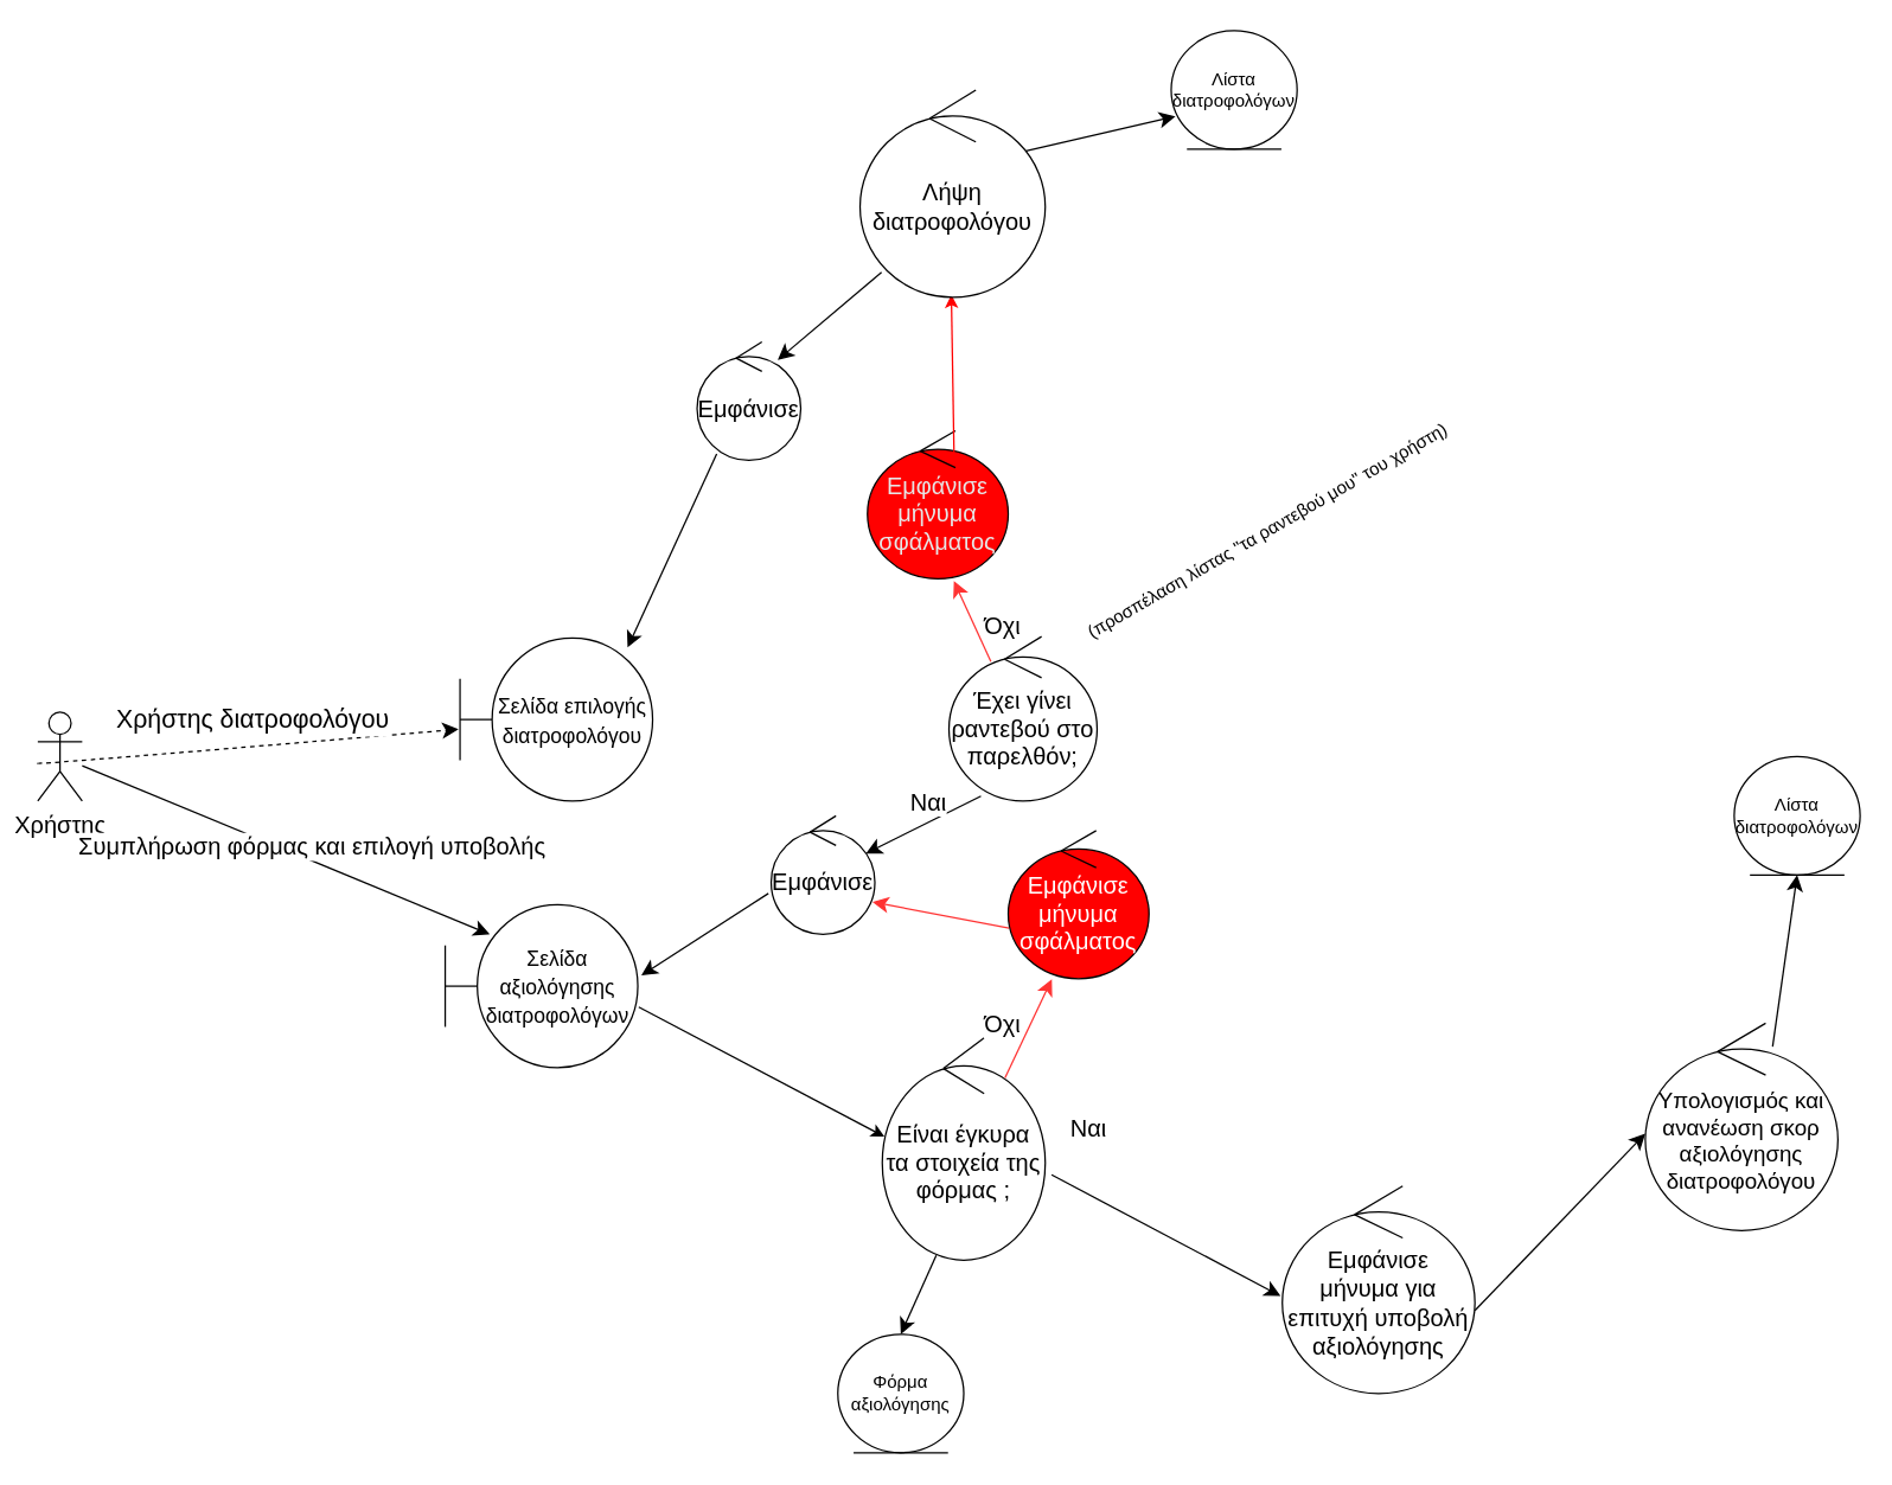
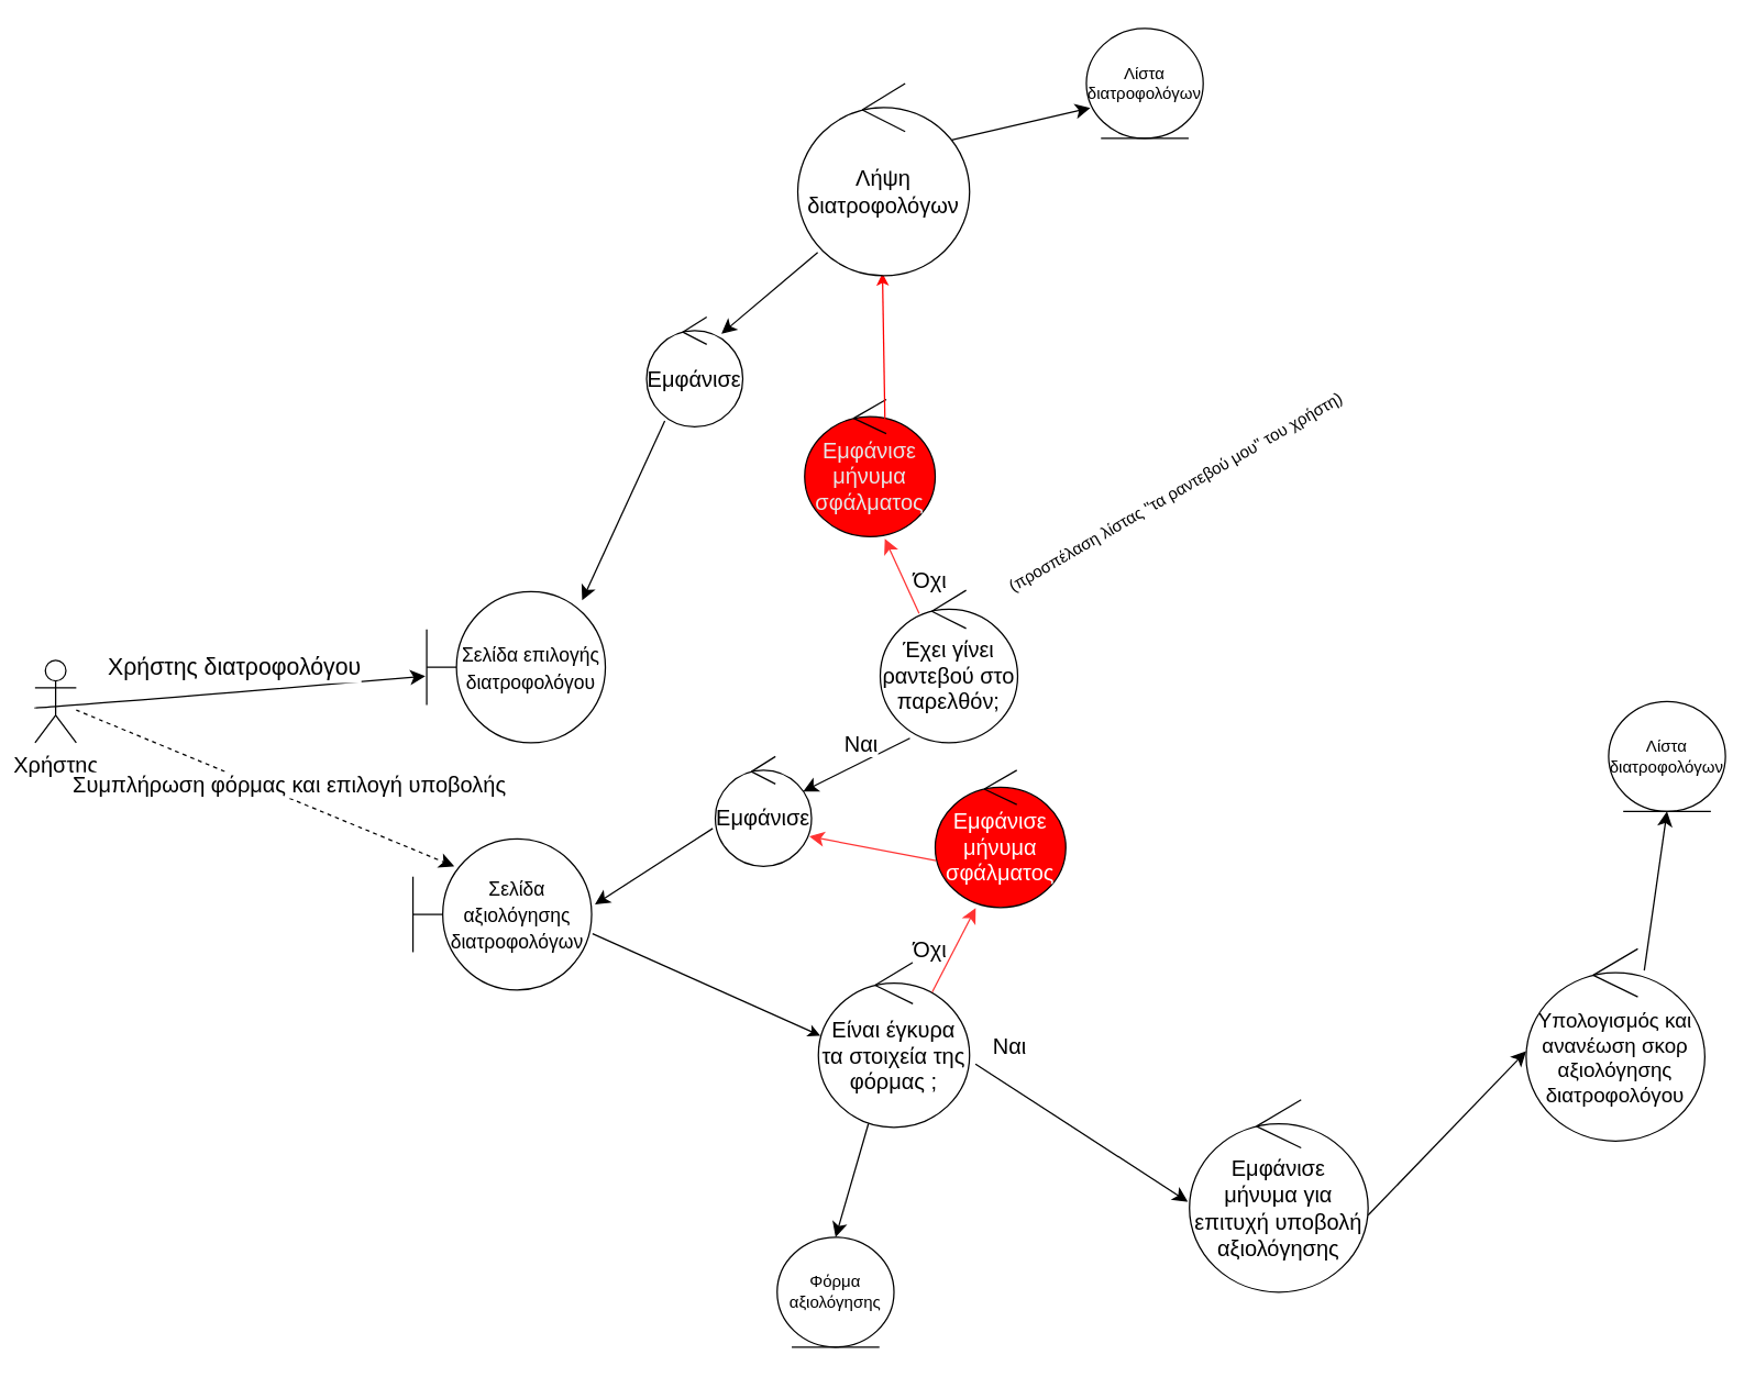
  <mxCell id="0" />
  <mxCell id="1" parent="0" />
- <mxCell id="2" value="" style="edgeStyle=none;curved=1;rounded=0;orthogonalLoop=1;jettySize=auto;html=1;fontSize=12;startSize=8;endSize=8;strokeColor=#000000;entryX=-0.008;entryY=0.56;entryDx=0;entryDy=0;entryPerimeter=0;dashed=1;" parent="1" source="3" target="6" edge="1"><mxGeometry relative="1" as="geometry"><Array as="points"><mxPoint x="20" y="516" /></Array><mxPoint x="167.5" y="516" as="targetPoint" /></mxGeometry></mxCell>
+ <mxCell id="2" value="" style="edgeStyle=none;curved=1;rounded=0;orthogonalLoop=1;jettySize=auto;html=1;fontSize=12;startSize=8;endSize=8;strokeColor=#000000;entryX=-0.008;entryY=0.56;entryDx=0;entryDy=0;entryPerimeter=0;" parent="1" source="3" target="6" edge="1"><mxGeometry relative="1" as="geometry"><Array as="points"><mxPoint x="20" y="516" /></Array><mxPoint x="167.5" y="516" as="targetPoint" /></mxGeometry></mxCell>
  <mxCell id="3" value="Χρήστης" style="shape=umlActor;verticalLabelPosition=bottom;verticalAlign=top;html=1;outlineConnect=0;fontSize=16;" parent="1" vertex="1"><mxGeometry x="25" y="480" width="30" height="60" as="geometry" /></mxCell>
  <mxCell id="4" value="&lt;font&gt;Εμφάνισε&lt;/font&gt;" style="ellipse;shape=umlControl;whiteSpace=wrap;html=1;fontSize=16;strokeColor=#000000;fontColor=#000000;" parent="1" vertex="1"><mxGeometry x="470" y="230" width="70" height="80" as="geometry" /></mxCell>
  <mxCell id="5" value="" style="edgeStyle=none;curved=1;rounded=0;orthogonalLoop=1;jettySize=auto;html=1;fontSize=12;startSize=8;endSize=8;strokeColor=#000000;exitX=0.189;exitY=0.947;exitDx=0;exitDy=0;exitPerimeter=0;entryX=0.87;entryY=0.058;entryDx=0;entryDy=0;entryPerimeter=0;" parent="1" source="4" target="6" edge="1"><mxGeometry relative="1" as="geometry"><Array as="points" /><mxPoint x="410" y="420" as="targetPoint" /><mxPoint x="414.5" y="490" as="sourcePoint" /></mxGeometry></mxCell>
  <mxCell id="6" value="&lt;font style=&quot;font-size: 14px;&quot;&gt;Σελίδα επιλογής διατροφολόγου&lt;/font&gt;" style="shape=umlBoundary;whiteSpace=wrap;html=1;fontSize=16;strokeColor=#000000;fontColor=#000000;" parent="1" vertex="1"><mxGeometry x="310" y="430" width="130" height="110" as="geometry" /></mxCell>
  <mxCell id="7" value="&lt;font&gt;Λίστα διατροφολόγων&lt;/font&gt;" style="ellipse;shape=umlEntity;whiteSpace=wrap;html=1;strokeColor=#000000;fontColor=#000000;" parent="1" vertex="1"><mxGeometry x="790" y="20" width="85" height="80" as="geometry" /></mxCell>
  <mxCell id="8" value="" style="edgeStyle=none;curved=1;rounded=0;orthogonalLoop=1;jettySize=auto;html=1;fontSize=12;startSize=8;endSize=8;strokeColor=#000000;entryX=0.778;entryY=0.153;entryDx=0;entryDy=0;entryPerimeter=0;exitX=0.116;exitY=0.879;exitDx=0;exitDy=0;exitPerimeter=0;" parent="1" source="37" target="4" edge="1"><mxGeometry relative="1" as="geometry"><Array as="points" /><mxPoint x="433" y="446" as="targetPoint" /><mxPoint x="670" y="240" as="sourcePoint" /></mxGeometry></mxCell>
  <mxCell id="9" value="&lt;font style=&quot;font-size: 17px;&quot;&gt;Χρήστης διατροφολόγου&lt;/font&gt;" style="edgeLabel;html=1;align=center;verticalAlign=middle;resizable=0;points=[];fontSize=17;fontColor=#000000;" parent="1" vertex="1" connectable="0"><mxGeometry x="169.996" y="485.002" as="geometry" /></mxCell>
  <mxCell id="10" value="&lt;font&gt;Έχει γίνει ραντεβού στο παρελθόν;&lt;/font&gt;" style="ellipse;shape=umlControl;whiteSpace=wrap;html=1;fontSize=16;strokeColor=#000000;fontColor=#000000;" parent="1" vertex="1"><mxGeometry x="640" y="429" width="100" height="111" as="geometry" /></mxCell>
  <mxCell id="11" value="&lt;font&gt;Εμφάνισε&lt;/font&gt;" style="ellipse;shape=umlControl;whiteSpace=wrap;html=1;fontSize=16;strokeColor=#000000;fontColor=#000000;" parent="1" vertex="1"><mxGeometry x="520" y="550" width="70" height="80" as="geometry" /></mxCell>
  <mxCell id="12" value="" style="edgeStyle=none;curved=1;rounded=0;orthogonalLoop=1;jettySize=auto;html=1;fontSize=12;startSize=8;endSize=8;strokeColor=#000000;exitX=0.216;exitY=0.97;exitDx=0;exitDy=0;exitPerimeter=0;entryX=0.913;entryY=0.318;entryDx=0;entryDy=0;entryPerimeter=0;" parent="1" source="10" target="11" edge="1"><mxGeometry relative="1" as="geometry"><Array as="points" /><mxPoint x="600" y="590" as="targetPoint" /><mxPoint x="690" y="620" as="sourcePoint" /></mxGeometry></mxCell>
  <mxCell id="13" value="&lt;font&gt;Ναι&lt;/font&gt;" style="edgeLabel;html=1;align=center;verticalAlign=middle;resizable=0;points=[];fontSize=16;fontColor=#000000;" parent="1" vertex="1" connectable="0"><mxGeometry x="499.997" y="689.997" as="geometry"><mxPoint x="126" y="-149" as="offset" /></mxGeometry></mxCell>
  <mxCell id="14" value="&lt;font style=&quot;font-size: 14px;&quot;&gt;Σελίδα αξιολόγησης διατροφολόγων&lt;/font&gt;" style="shape=umlBoundary;whiteSpace=wrap;html=1;fontSize=16;strokeColor=#000000;fontColor=#000000;" parent="1" vertex="1"><mxGeometry x="300" y="610" width="130" height="110" as="geometry" /></mxCell>
  <mxCell id="15" value="" style="edgeStyle=none;curved=1;rounded=0;orthogonalLoop=1;jettySize=auto;html=1;fontSize=12;startSize=8;endSize=8;strokeColor=#000000;exitX=-0.027;exitY=0.655;exitDx=0;exitDy=0;exitPerimeter=0;entryX=1.018;entryY=0.434;entryDx=0;entryDy=0;entryPerimeter=0;" parent="1" source="11" target="14" edge="1"><mxGeometry relative="1" as="geometry"><Array as="points" /><mxPoint x="460" y="760" as="targetPoint" /><mxPoint x="520" y="630" as="sourcePoint" /></mxGeometry></mxCell>
- <mxCell id="16" value="" style="edgeStyle=none;curved=1;rounded=0;orthogonalLoop=1;jettySize=auto;html=1;fontSize=12;startSize=8;endSize=8;strokeColor=#000000;entryX=0.231;entryY=0.182;entryDx=0;entryDy=0;entryPerimeter=0;" parent="1" source="3" target="14" edge="1"><mxGeometry relative="1" as="geometry"><Array as="points" /><mxPoint x="319" y="502" as="targetPoint" /><mxPoint x="30" y="526" as="sourcePoint" /></mxGeometry></mxCell>
+ <mxCell id="16" value="" style="edgeStyle=none;curved=1;rounded=0;orthogonalLoop=1;jettySize=auto;html=1;fontSize=12;startSize=8;endSize=8;strokeColor=#000000;entryX=0.231;entryY=0.182;entryDx=0;entryDy=0;entryPerimeter=0;dashed=1;" parent="1" source="3" target="14" edge="1"><mxGeometry relative="1" as="geometry"><Array as="points" /><mxPoint x="319" y="502" as="targetPoint" /><mxPoint x="30" y="526" as="sourcePoint" /></mxGeometry></mxCell>
  <mxCell id="17" value="&lt;font style=&quot;font-size: 16px;&quot;&gt;Συμπλήρωση φόρμας και επιλογή υποβολής&lt;/font&gt;" style="edgeLabel;html=1;align=center;verticalAlign=middle;resizable=0;points=[];fontSize=16;fontColor=#000000;" parent="1" vertex="1" connectable="0"><mxGeometry x="209.996" y="570.002" as="geometry" /></mxCell>
  <mxCell id="18" value="" style="endArrow=classic;html=1;rounded=0;exitX=1.005;exitY=0.628;exitDx=0;exitDy=0;exitPerimeter=0;entryX=0.013;entryY=0.444;entryDx=0;entryDy=0;entryPerimeter=0;" parent="1" source="14" target="19" edge="1"><mxGeometry width="50" height="50" relative="1" as="geometry"><mxPoint x="455.5" y="710" as="sourcePoint" /><mxPoint x="600" y="730" as="targetPoint" /></mxGeometry></mxCell>
- <mxCell id="19" value="&lt;font&gt;Είναι έγκυρα τα στοιχεία της φόρμας ;&lt;/font&gt;" style="ellipse;shape=umlControl;whiteSpace=wrap;html=1;fontSize=16;strokeColor=#000000;fontColor=#000000;" parent="1" vertex="1"><mxGeometry x="595" y="700" width="110" height="150" as="geometry" /></mxCell>
+ <mxCell id="19" value="&lt;font&gt;Είναι έγκυρα τα στοιχεία της φόρμας ;&lt;/font&gt;" style="ellipse;shape=umlControl;whiteSpace=wrap;html=1;fontSize=16;strokeColor=#000000;fontColor=#000000;" parent="1" vertex="1"><mxGeometry x="595" y="700" width="110" height="120" as="geometry" /></mxCell>
  <mxCell id="20" value="" style="edgeStyle=none;curved=1;rounded=0;orthogonalLoop=1;jettySize=auto;html=1;fontSize=12;startSize=8;endSize=8;strokeColor=#000000;exitX=1.039;exitY=0.616;exitDx=0;exitDy=0;exitPerimeter=0;entryX=-0.009;entryY=0.53;entryDx=0;entryDy=0;entryPerimeter=0;" parent="1" source="19" target="22" edge="1"><mxGeometry relative="1" as="geometry"><Array as="points" /><mxPoint x="830" y="740" as="targetPoint" /><mxPoint x="805" y="760" as="sourcePoint" /></mxGeometry></mxCell>
  <mxCell id="21" value="&lt;font&gt;Ναι&lt;/font&gt;" style="edgeLabel;html=1;align=center;verticalAlign=middle;resizable=0;points=[];fontSize=16;fontColor=#000000;" parent="1" vertex="1" connectable="0"><mxGeometry x="607.497" y="909.997" as="geometry"><mxPoint x="126" y="-149" as="offset" /></mxGeometry></mxCell>
  <mxCell id="22" value="&lt;font&gt;Εμφάνισε&lt;br&gt;μήνυμα για επιτυχή υποβολή αξιολόγησης&lt;br&gt;&lt;/font&gt;" style="ellipse;shape=umlControl;whiteSpace=wrap;html=1;fontSize=16;strokeColor=#000000;fontColor=#000000;" parent="1" vertex="1"><mxGeometry x="865" y="800" width="130" height="140" as="geometry" /></mxCell>
  <mxCell id="23" value="" style="edgeStyle=none;curved=1;rounded=0;orthogonalLoop=1;jettySize=auto;html=1;fontSize=12;startSize=8;endSize=8;strokeColor=#000000;exitX=1;exitY=0.6;exitDx=0;exitDy=0;exitPerimeter=0;entryX=0;entryY=0.533;entryDx=0;entryDy=0;entryPerimeter=0;" parent="1" source="22" target="24" edge="1"><mxGeometry relative="1" as="geometry"><Array as="points" /><mxPoint x="1120" y="754" as="targetPoint" /><mxPoint x="970" y="750" as="sourcePoint" /></mxGeometry></mxCell>
  <mxCell id="24" value="&lt;font style=&quot;font-size: 15px;&quot;&gt;Υπολογισμός και ανανέωση σκορ αξιολόγησης διατροφολόγου&lt;/font&gt;" style="ellipse;shape=umlControl;whiteSpace=wrap;html=1;fontSize=15;strokeColor=#000000;fontColor=#000000;" parent="1" vertex="1"><mxGeometry x="1110" y="690" width="130" height="140" as="geometry" /></mxCell>
  <mxCell id="25" value="&lt;font&gt;Λίστα διατροφολόγων&lt;/font&gt;" style="ellipse;shape=umlEntity;whiteSpace=wrap;html=1;strokeColor=#000000;fontColor=#000000;" parent="1" vertex="1"><mxGeometry x="1170" y="510" width="85" height="80" as="geometry" /></mxCell>
  <mxCell id="26" value="" style="edgeStyle=none;curved=1;rounded=0;orthogonalLoop=1;jettySize=auto;html=1;fontSize=12;startSize=8;endSize=8;strokeColor=#000000;exitX=0.661;exitY=0.113;exitDx=0;exitDy=0;exitPerimeter=0;entryX=0.5;entryY=1;entryDx=0;entryDy=0;" parent="1" source="24" target="25" edge="1"><mxGeometry relative="1" as="geometry"><Array as="points" /><mxPoint x="1220" y="631" as="targetPoint" /><mxPoint x="1050" y="630" as="sourcePoint" /></mxGeometry></mxCell>
  <mxCell id="27" value="Όχι" style="edgeLabel;html=1;align=center;verticalAlign=middle;resizable=0;points=[];fontSize=16;fontColor=#000000;" parent="1" vertex="1" connectable="0"><mxGeometry x="549.997" y="839.997" as="geometry"><mxPoint x="126" y="-149" as="offset" /></mxGeometry></mxCell>
  <mxCell id="28" value="&lt;font&gt;Εμφάνισε&lt;br&gt;μήνυμα σφάλματος&lt;br&gt;&lt;/font&gt;" style="ellipse;shape=umlControl;whiteSpace=wrap;html=1;fontSize=16;strokeColor=#000000;fontColor=#E6E6E6;fillColor=#FF0000;" parent="1" vertex="1"><mxGeometry x="585" y="290" width="95" height="100" as="geometry" /></mxCell>
  <mxCell id="29" value="" style="edgeStyle=none;curved=1;rounded=0;orthogonalLoop=1;jettySize=auto;html=1;fontSize=12;startSize=8;endSize=8;strokeColor=#FF3333;exitX=0.283;exitY=0.152;exitDx=0;exitDy=0;exitPerimeter=0;entryX=0.614;entryY=1.015;entryDx=0;entryDy=0;entryPerimeter=0;" parent="1" source="10" target="28" edge="1"><mxGeometry relative="1" as="geometry"><Array as="points" /><mxPoint x="900" y="470" as="targetPoint" /><mxPoint x="740" y="520" as="sourcePoint" /></mxGeometry></mxCell>
  <mxCell id="30" value="" style="endArrow=classic;html=1;rounded=0;exitX=0.615;exitY=0.147;exitDx=0;exitDy=0;exitPerimeter=0;entryX=0.493;entryY=0.987;entryDx=0;entryDy=0;entryPerimeter=0;strokeColor=#FF0000;" parent="1" source="28" target="37" edge="1"><mxGeometry width="50" height="50" relative="1" as="geometry"><mxPoint x="455.5" y="230" as="sourcePoint" /><mxPoint x="654.5" y="241" as="targetPoint" /></mxGeometry></mxCell>
  <mxCell id="31" value="(προσπέλαση λίστας &quot;τα ραντεβού μου&quot; του χρήστη)" style="edgeLabel;html=1;align=center;verticalAlign=middle;resizable=0;points=[];fontSize=12;fontColor=#000000;rotation=-30;" parent="1" vertex="1" connectable="0"><mxGeometry x="819.997" y="549.997" as="geometry"><mxPoint x="126" y="-149" as="offset" /></mxGeometry></mxCell>
  <mxCell id="32" value="" style="edgeStyle=none;curved=1;rounded=0;orthogonalLoop=1;jettySize=auto;html=1;fontSize=12;startSize=8;endSize=8;strokeColor=#FF3333;exitX=0.753;exitY=0.179;exitDx=0;exitDy=0;exitPerimeter=0;entryX=0.31;entryY=1.003;entryDx=0;entryDy=0;entryPerimeter=0;" parent="1" source="19" target="33" edge="1"><mxGeometry relative="1" as="geometry"><Array as="points" /><mxPoint x="608" y="673" as="targetPoint" /><mxPoint x="704" y="650" as="sourcePoint" /></mxGeometry></mxCell>
  <mxCell id="33" value="&lt;font&gt;Εμφάνισε&lt;br&gt;μήνυμα σφάλματος&lt;br&gt;&lt;/font&gt;" style="ellipse;shape=umlControl;whiteSpace=wrap;html=1;fontSize=16;strokeColor=#000000;fontColor=#FFFFFF;fillColor=#FF0000;" parent="1" vertex="1"><mxGeometry x="680" y="560" width="95" height="100" as="geometry" /></mxCell>
  <mxCell id="34" value="" style="edgeStyle=none;curved=1;rounded=0;orthogonalLoop=1;jettySize=auto;html=1;fontSize=12;startSize=8;endSize=8;strokeColor=#FF3333;exitX=0.006;exitY=0.659;exitDx=0;exitDy=0;exitPerimeter=0;entryX=0.976;entryY=0.727;entryDx=0;entryDy=0;entryPerimeter=0;" parent="1" source="33" target="11" edge="1"><mxGeometry relative="1" as="geometry"><Array as="points" /><mxPoint x="610" y="620" as="targetPoint" /><mxPoint x="579" y="681" as="sourcePoint" /></mxGeometry></mxCell>
  <mxCell id="35" value="Φόρμα αξιολόγησης" style="ellipse;shape=umlEntity;whiteSpace=wrap;html=1;strokeColor=#000000;fontColor=#000000;" parent="1" vertex="1"><mxGeometry x="565" y="900" width="85" height="80" as="geometry" /></mxCell>
  <mxCell id="36" value="" style="edgeStyle=none;curved=1;rounded=0;orthogonalLoop=1;jettySize=auto;html=1;fontSize=12;startSize=8;endSize=8;strokeColor=#000000;exitX=0.331;exitY=0.978;exitDx=0;exitDy=0;exitPerimeter=0;entryX=0.5;entryY=0;entryDx=0;entryDy=0;" parent="1" source="19" target="35" edge="1"><mxGeometry relative="1" as="geometry"><Array as="points" /><mxPoint x="874" y="784" as="targetPoint" /><mxPoint x="719" y="784" as="sourcePoint" /></mxGeometry></mxCell>
- <mxCell id="37" value="&lt;font&gt;Λήψη διατροφολόγου&lt;/font&gt;" style="ellipse;shape=umlControl;whiteSpace=wrap;html=1;fontSize=16;strokeColor=#000000;fontColor=#000000;" parent="1" vertex="1"><mxGeometry x="580" y="60" width="125" height="140" as="geometry" /></mxCell>
+ <mxCell id="37" value="&lt;font&gt;Λήψη διατροφολόγων&lt;/font&gt;" style="ellipse;shape=umlControl;whiteSpace=wrap;html=1;fontSize=16;strokeColor=#000000;fontColor=#000000;" parent="1" vertex="1"><mxGeometry x="580" y="60" width="125" height="140" as="geometry" /></mxCell>
  <mxCell id="38" value="" style="edgeStyle=none;curved=1;rounded=0;orthogonalLoop=1;jettySize=auto;html=1;fontSize=12;startSize=8;endSize=8;strokeColor=#000000;entryX=0.034;entryY=0.723;entryDx=0;entryDy=0;entryPerimeter=0;exitX=0.896;exitY=0.294;exitDx=0;exitDy=0;exitPerimeter=0;" parent="1" source="37" target="7" edge="1"><mxGeometry relative="1" as="geometry"><Array as="points" /><mxPoint x="534" y="252" as="targetPoint" /><mxPoint x="579" y="204" as="sourcePoint" /></mxGeometry></mxCell>
  <mxCell id="39" value="&lt;font&gt;Όχι&lt;/font&gt;" style="edgeLabel;html=1;align=center;verticalAlign=middle;resizable=0;points=[];fontSize=16;fontColor=#000000;" vertex="1" connectable="0" parent="1"><mxGeometry x="549.997" y="570.007" as="geometry"><mxPoint x="126" y="-149" as="offset" /></mxGeometry></mxCell>
